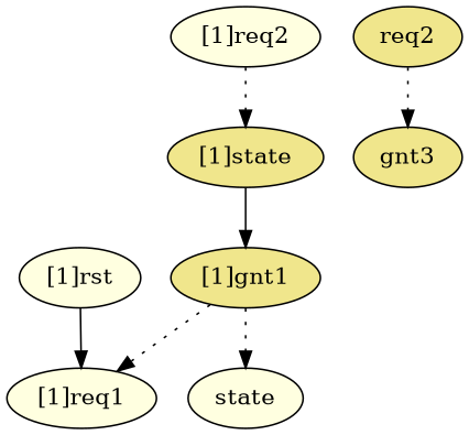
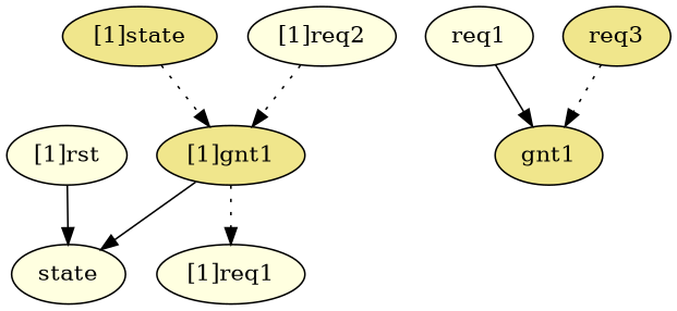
  strict digraph {
    node [complexity=3 fillcolor=lightyellow style=filled]
    edge [style=dotted]
    "[1]state" [complexity=4 fillcolor=khaki importance=2.08695606107 rank=0.521739015266]
    "[1]gnt1" [fillcolor=khaki importance=0.913043104462 rank=0.304347701487]
    state [complexity=1 importance=0.695652020355 rank=0.695652020355]
    "[1]req1" [complexity=8 importance=1.92753553547 rank=0.240941941934]
    "[1]rst" [complexity=2 importance=1.49275336726 rank=0.746376683629]
-   gnt1 [complexity=0 fillcolor=khaki importance=0.217391084106 rank=0.0 label=gnt3]
-   req2 [fillcolor=khaki importance=0.318840410655 rank=0.106280136885]
+   gnt1 [complexity=0 fillcolor=khaki importance=0.217391084106 rank=0.0]
+   req1 [complexity=5 importance=0.536231494761 rank=0.107246298952]
+   req2 [fillcolor=khaki importance=0.318840410655 rank=0.106280136885 label=req3]
    "[1]req2" [complexity=6 importance=1.01449243101 rank=0.169082071835]
-   "[1]state" -> "[1]gnt1" [style=solid]
-   "[1]gnt1" -> state
+   "[1]state" -> "[1]gnt1"
+   "[1]gnt1" -> state [style=solid]
    "[1]gnt1" -> "[1]req1"
-   "[1]rst" -> "[1]req1" [style=solid]
+   "[1]rst" -> state [style=solid]
+   req1 -> gnt1 [style=solid]
    req2 -> gnt1
-   "[1]req2" -> "[1]state"
+   "[1]req2" -> "[1]gnt1"
  }
